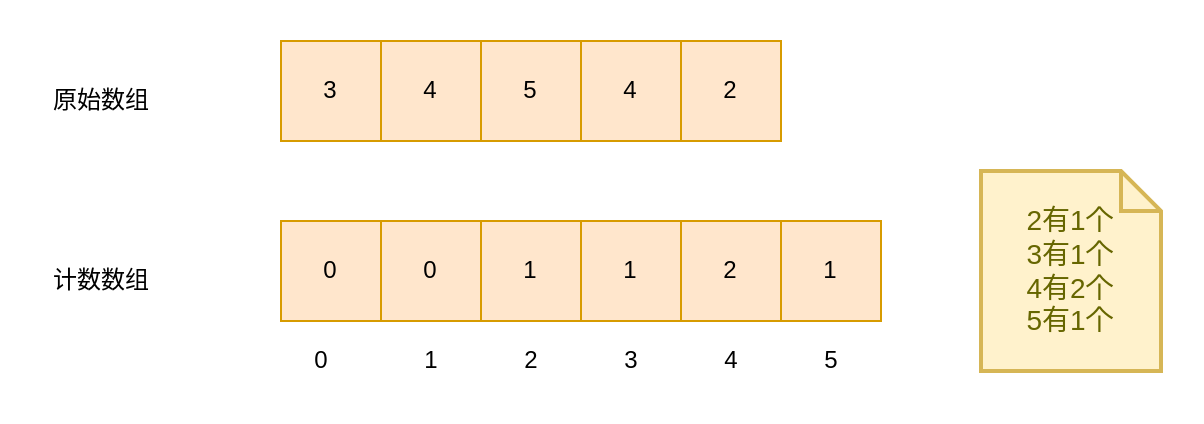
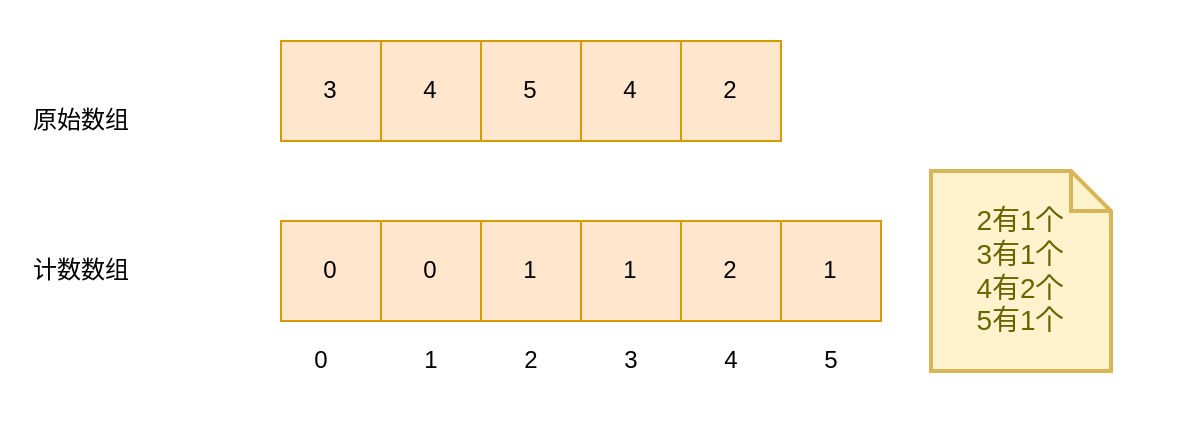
  <mxCell id="0" />
  <mxCell id="1" parent="0" />
  <mxCell id="2" value="3" style="rounded=0;whiteSpace=wrap;html=1;fillColor=#ffe6cc;strokeColor=#d79b00;" vertex="1" parent="1"><mxGeometry x="140" y="20" width="50" height="50" as="geometry" /></mxCell>
  <mxCell id="3" value="4" style="rounded=0;whiteSpace=wrap;html=1;fillColor=#ffe6cc;strokeColor=#d79b00;" vertex="1" parent="1"><mxGeometry x="190" y="20" width="50" height="50" as="geometry" /></mxCell>
  <mxCell id="4" value="5" style="rounded=0;whiteSpace=wrap;html=1;fillColor=#ffe6cc;strokeColor=#d79b00;" vertex="1" parent="1"><mxGeometry x="240" y="20" width="50" height="50" as="geometry" /></mxCell>
  <mxCell id="5" value="4" style="rounded=0;whiteSpace=wrap;html=1;fillColor=#ffe6cc;strokeColor=#d79b00;" vertex="1" parent="1"><mxGeometry x="290" y="20" width="50" height="50" as="geometry" /></mxCell>
  <mxCell id="6" value="2" style="rounded=0;whiteSpace=wrap;html=1;fillColor=#ffe6cc;strokeColor=#d79b00;" vertex="1" parent="1"><mxGeometry x="340" y="20" width="50" height="50" as="geometry" /></mxCell>
  <mxCell id="7" value="0" style="rounded=0;whiteSpace=wrap;html=1;fillColor=#ffe6cc;strokeColor=#d79b00;" vertex="1" parent="1"><mxGeometry x="140" y="110" width="50" height="50" as="geometry" /></mxCell>
  <mxCell id="8" value="0" style="rounded=0;whiteSpace=wrap;html=1;fillColor=#ffe6cc;strokeColor=#d79b00;" vertex="1" parent="1"><mxGeometry x="190" y="110" width="50" height="50" as="geometry" /></mxCell>
  <mxCell id="9" value="1" style="rounded=0;whiteSpace=wrap;html=1;fillColor=#ffe6cc;strokeColor=#d79b00;" vertex="1" parent="1"><mxGeometry x="240" y="110" width="50" height="50" as="geometry" /></mxCell>
  <mxCell id="10" value="1" style="rounded=0;whiteSpace=wrap;html=1;fillColor=#ffe6cc;strokeColor=#d79b00;" vertex="1" parent="1"><mxGeometry x="290" y="110" width="50" height="50" as="geometry" /></mxCell>
  <mxCell id="11" value="2" style="rounded=0;whiteSpace=wrap;html=1;fillColor=#ffe6cc;strokeColor=#d79b00;" vertex="1" parent="1"><mxGeometry x="340" y="110" width="50" height="50" as="geometry" /></mxCell>
  <mxCell id="12" value="1" style="rounded=0;whiteSpace=wrap;html=1;fillColor=#ffe6cc;strokeColor=#d79b00;" vertex="1" parent="1"><mxGeometry x="390" y="110" width="50" height="50" as="geometry" /></mxCell>
  <mxCell id="13" value="0" style="text;html=1;align=center;verticalAlign=middle;resizable=0;points=[];autosize=1;strokeColor=none;" vertex="1" parent="1"><mxGeometry x="150" y="170" width="20" height="20" as="geometry" /></mxCell>
  <mxCell id="14" value="1" style="text;html=1;align=center;verticalAlign=middle;resizable=0;points=[];autosize=1;strokeColor=none;" vertex="1" parent="1"><mxGeometry x="205" y="170" width="20" height="20" as="geometry" /></mxCell>
  <mxCell id="15" value="2" style="text;html=1;align=center;verticalAlign=middle;resizable=0;points=[];autosize=1;strokeColor=none;" vertex="1" parent="1"><mxGeometry x="255" y="170" width="20" height="20" as="geometry" /></mxCell>
  <mxCell id="16" value="3" style="text;html=1;align=center;verticalAlign=middle;resizable=0;points=[];autosize=1;strokeColor=none;" vertex="1" parent="1"><mxGeometry x="305" y="170" width="20" height="20" as="geometry" /></mxCell>
  <mxCell id="17" value="4" style="text;html=1;align=center;verticalAlign=middle;resizable=0;points=[];autosize=1;strokeColor=none;" vertex="1" parent="1"><mxGeometry x="355" y="170" width="20" height="20" as="geometry" /></mxCell>
  <mxCell id="18" value="5" style="text;html=1;align=center;verticalAlign=middle;resizable=0;points=[];autosize=1;strokeColor=none;" vertex="1" parent="1"><mxGeometry x="405" y="170" width="20" height="20" as="geometry" /></mxCell>
- <mxCell id="19" value="原始数组" style="text;html=1;align=center;verticalAlign=middle;resizable=0;points=[];autosize=1;strokeColor=none;" vertex="1" parent="1"><mxGeometry x="20" y="40" width="60" height="20" as="geometry" /></mxCell>
- <mxCell id="20" value="计数数组" style="text;html=1;align=center;verticalAlign=middle;resizable=0;points=[];autosize=1;strokeColor=none;" vertex="1" parent="1"><mxGeometry x="20" y="130" width="60" height="20" as="geometry" /></mxCell>
- <mxCell id="21" value="2有1个&lt;br&gt;3有1个&lt;br&gt;4有2个&lt;br&gt;5有1个" style="shape=note;strokeWidth=2;fontSize=14;size=20;whiteSpace=wrap;html=1;fillColor=#fff2cc;strokeColor=#d6b656;fontColor=#666600;" vertex="1" parent="1"><mxGeometry x="490" y="85" width="90" height="100" as="geometry" /></mxCell>
+ <mxCell id="19" value="原始数组" style="text;html=1;align=center;verticalAlign=middle;resizable=0;points=[];autosize=1;strokeColor=none;" vertex="1" parent="1"><mxGeometry x="10" y="50" width="60" height="20" as="geometry" /></mxCell>
+ <mxCell id="20" value="计数数组" style="text;html=1;align=center;verticalAlign=middle;resizable=0;points=[];autosize=1;strokeColor=none;" vertex="1" parent="1"><mxGeometry x="10" y="125" width="60" height="20" as="geometry" /></mxCell>
+ <mxCell id="21" value="2有1个&lt;br&gt;3有1个&lt;br&gt;4有2个&lt;br&gt;5有1个" style="shape=note;strokeWidth=2;fontSize=14;size=20;whiteSpace=wrap;html=1;fillColor=#fff2cc;strokeColor=#d6b656;fontColor=#666600;" vertex="1" parent="1"><mxGeometry x="465" y="85" width="90" height="100" as="geometry" /></mxCell>
